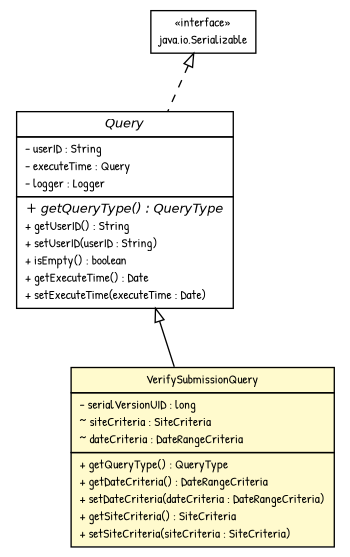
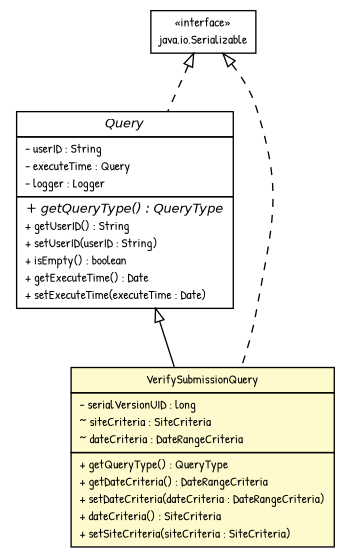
  digraph {
    fontname="Patrick Hand"
    node [fontcolor=black fontname="Patrick Hand" fontsize=10.0 shape=plaintext]
    edge [arrowtail=empty dir=back fontname="Patrick Hand" fontsize=10 headport=p labelfontname=Helvetica labelfontsize=10 tailport=p style=dashed]
    n1 [label=<<table border="0" cellborder="1" cellspacing="0" cellpadding="2" port="p" href="./Query.html"> 		<tr><td><table border="0" cellspacing="0" cellpadding="1"> 			<tr><td><font face="Helvetica-Oblique"> Query </font></td></tr> 		</table></td></tr> 		<tr><td><table border="0" cellspacing="0" cellpadding="1"> 			<tr><td align="left"> - userID : String </td></tr> 			<tr><td align="left"> - executeTime : Query </td></tr> 			<tr><td align="left"> - logger : Logger </td></tr> 		</table></td></tr> 		<tr><td><table border="0" cellspacing="0" cellpadding="1"> 			<tr><td align="left"><font face="Helvetica-Oblique" point-size="10.0"> + getQueryType() : QueryType </font></td></tr> 			<tr><td align="left"> + getUserID() : String </td></tr> 			<tr><td align="left"> + setUserID(userID : String) </td></tr> 			<tr><td align="left"> + isEmpty() : boolean </td></tr> 			<tr><td align="left"> + getExecuteTime() : Date </td></tr> 			<tr><td align="left"> + setExecuteTime(executeTime : Date) </td></tr> 		</table></td></tr> 		</table>>]
-   n2 [label=<<table border="0" cellborder="1" cellspacing="0" cellpadding="2" port="p" bgcolor="lemonChiffon" href="./VerifySubmissionQuery.html"> 		<tr><td><table border="0" cellspacing="0" cellpadding="1"> 			<tr><td> VerifySubmissionQuery </td></tr> 		</table></td></tr> 		<tr><td><table border="0" cellspacing="0" cellpadding="1"> 			<tr><td align="left"> - serialVersionUID : long </td></tr> 			<tr><td align="left"> ~ siteCriteria : SiteCriteria </td></tr> 			<tr><td align="left"> ~ dateCriteria : DateRangeCriteria </td></tr> 		</table></td></tr> 		<tr><td><table border="0" cellspacing="0" cellpadding="1"> 			<tr><td align="left"> + getQueryType() : QueryType </td></tr> 			<tr><td align="left"> + getDateCriteria() : DateRangeCriteria </td></tr> 			<tr><td align="left"> + setDateCriteria(dateCriteria : DateRangeCriteria) </td></tr> 			<tr><td align="left"> + getSiteCriteria() : SiteCriteria </td></tr> 			<tr><td align="left"> + setSiteCriteria(siteCriteria : SiteCriteria) </td></tr> 		</table></td></tr> 		</table>>]
+   n2 [label=<<table border="0" cellborder="1" cellspacing="0" cellpadding="2" port="p" bgcolor="lemonChiffon" href="./VerifySubmissionQuery.html"> 		<tr><td><table border="0" cellspacing="0" cellpadding="1"> 			<tr><td> VerifySubmissionQuery </td></tr> 		</table></td></tr> 		<tr><td><table border="0" cellspacing="0" cellpadding="1"> 			<tr><td align="left"> - serialVersionUID : long </td></tr> 			<tr><td align="left"> ~ siteCriteria : SiteCriteria </td></tr> 			<tr><td align="left"> ~ dateCriteria : DateRangeCriteria </td></tr> 		</table></td></tr> 		<tr><td><table border="0" cellspacing="0" cellpadding="1"> 			<tr><td align="left"> + getQueryType() : QueryType </td></tr> 			<tr><td align="left"> + getDateCriteria() : DateRangeCriteria </td></tr> 			<tr><td align="left"> + setDateCriteria(dateCriteria : DateRangeCriteria) </td></tr> 			<tr><td align="left"> + dateCriteria() : SiteCriteria </td></tr> 			<tr><td align="left"> + setSiteCriteria(siteCriteria : SiteCriteria) </td></tr> 		</table></td></tr> 		</table>>]
    n3 [label=<<table border="0" cellborder="1" cellspacing="0" cellpadding="2" port="p" href="http://java.sun.com/j2se/1.4.2/docs/api/java/io/Serializable.html"> 		<tr><td><table border="0" cellspacing="0" cellpadding="1"> 			<tr><td> &laquo;interface&raquo; </td></tr> 			<tr><td> java.io.Serializable </td></tr> 		</table></td></tr> 		</table>>]
    n1 -> n2 [style=""]
    n3 -> n1
+   n3 -> n2
  }
